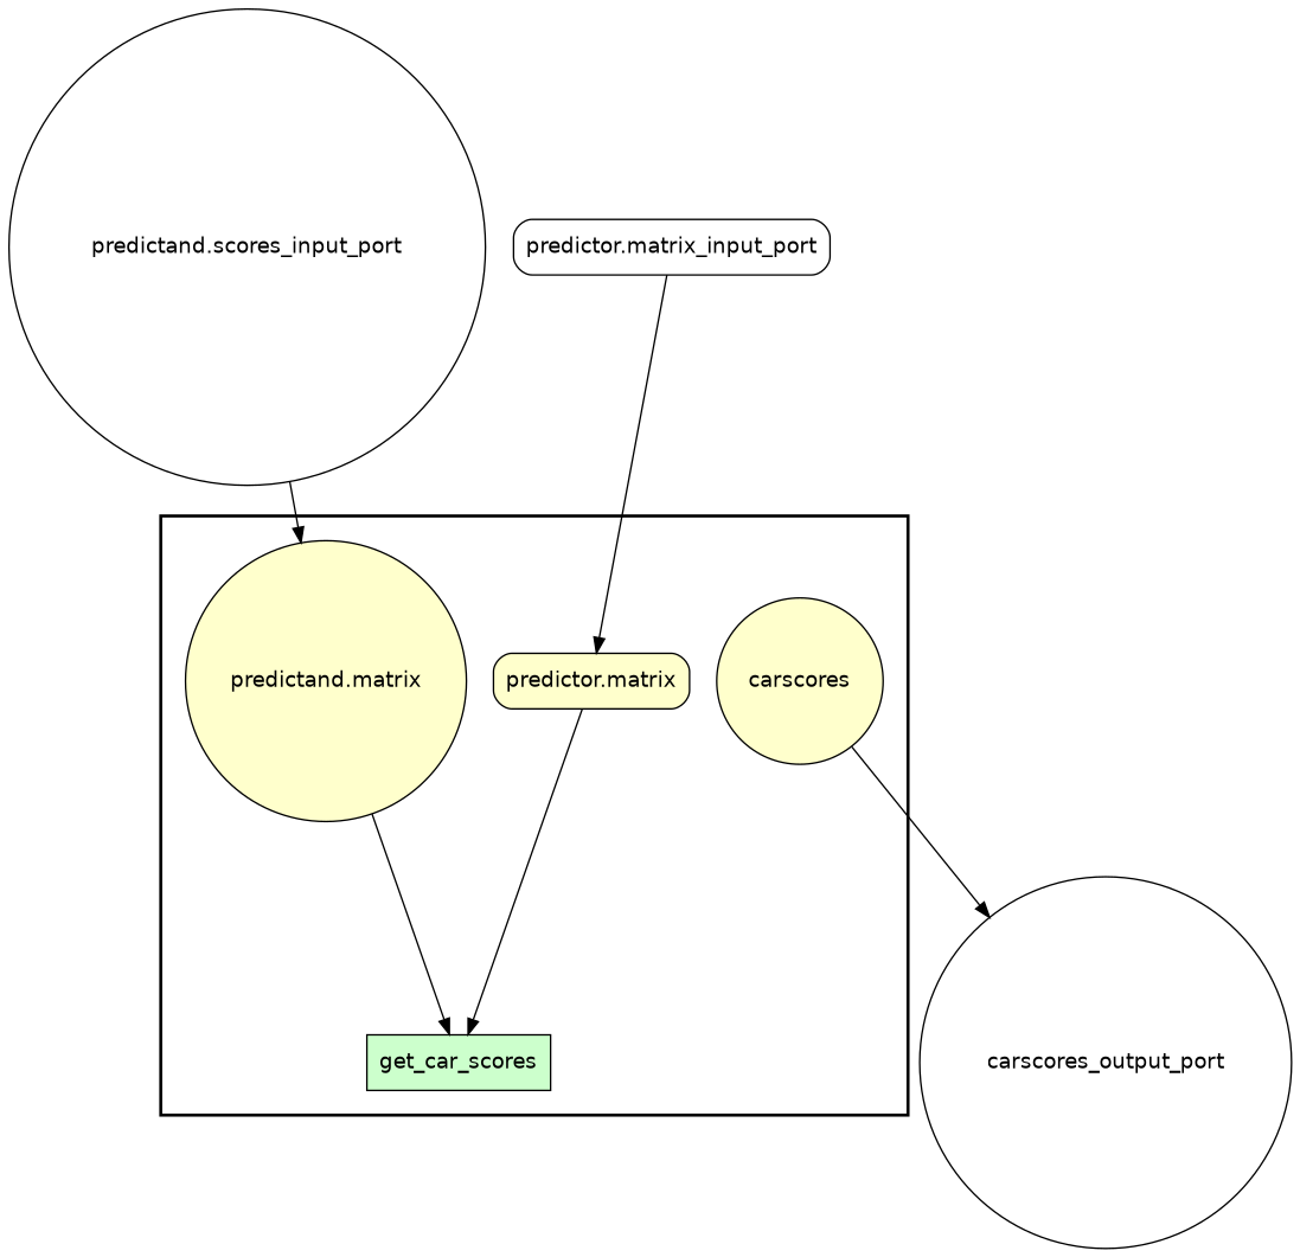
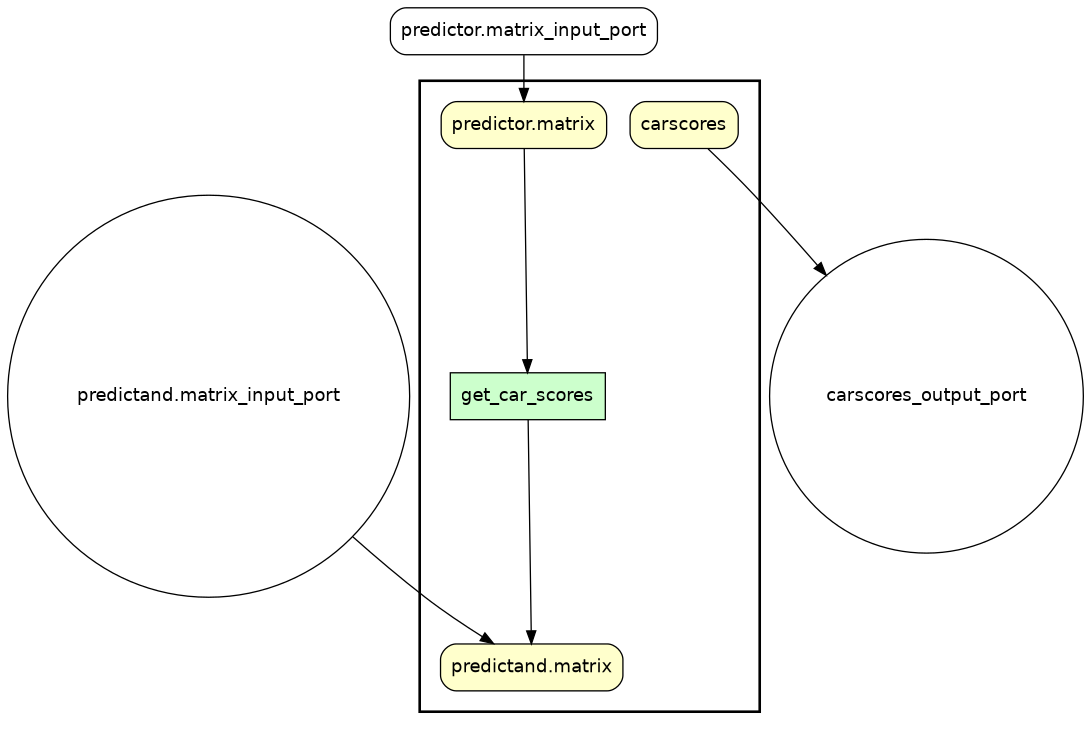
  digraph {
    fontname=Helvetica
    fontsize=18
    labelloc=t
    rankdir=TB
    node [fillcolor="#FFFFCC" fontname=Helvetica peripheries=1 shape=box style="rounded,filled"]
    get_car_scores [fillcolor="#CCFFCC" style=filled]
-   carscores [shape=circle]
-   "predictand.matrix" [shape=circle]
+   carscores
+   "predictand.matrix"
    "predictor.matrix"
    carscores_output_port [fillcolor="#FFFFFF" shape=circle width=0.2]
-   "predictand.matrix_input_port" [fillcolor="#FFFFFF" shape=circle width=0.2 label="predictand.scores_input_port"]
+   "predictand.matrix_input_port" [fillcolor="#FFFFFF" shape=circle width=0.2]
    "predictor.matrix_input_port" [fillcolor="#FFFFFF" width=0.2]
    subgraph cluster_1 {
      color=black
      penwidth=2
      subgraph cluster_2 {
        color=black
        penwidth=0
        get_car_scores
        carscores
        "predictand.matrix"
        "predictor.matrix"
      }
    }
    carscores -> carscores_output_port
-   "predictand.matrix" -> get_car_scores
+   get_car_scores -> "predictand.matrix"
    "predictor.matrix" -> get_car_scores
    "predictand.matrix_input_port" -> "predictand.matrix"
    "predictor.matrix_input_port" -> "predictor.matrix"
  }
